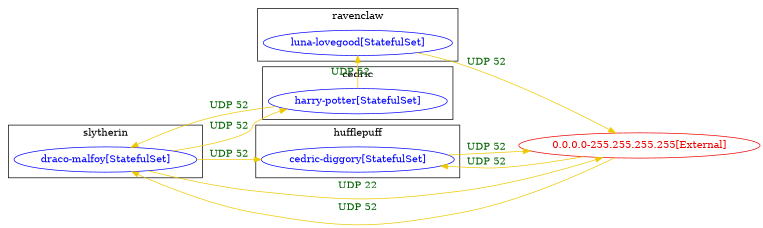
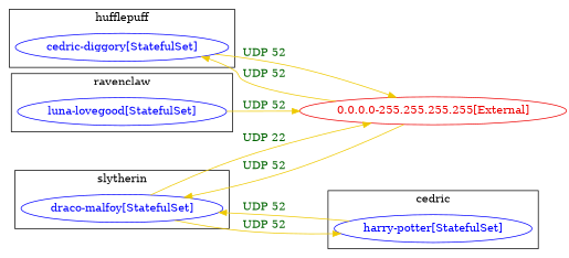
  digraph {
    rankdir=LR
    node [color=blue fontcolor=blue]
    edge [color=gold2 fontcolor=darkgreen weight=1]
    n1 [label="cedric-diggory[StatefulSet]"]
    n2 [label="harry-potter[StatefulSet]"]
    n3 [label="luna-lovegood[StatefulSet]"]
    n4 [label="draco-malfoy[StatefulSet]"]
    n5 [color=red2 fontcolor=red2 label="0.0.0.0-255.255.255.255[External]"]
    subgraph cluster_1 {
      color=black
      fontcolor=black
      label=hufflepuff
      n1
    }
    subgraph cluster_2 {
      color=black
      fontcolor=black
      label=cedric
      n2
    }
    subgraph cluster_3 {
      color=black
      fontcolor=black
      label=ravenclaw
      n3
    }
    subgraph cluster_4 {
      color=black
      fontcolor=black
      label=slytherin
      n4
    }
    n1 -> n5 [label="UDP 52"]
-   n2 -> n3 [label="UDP 52" weight=0.5]
    n2 -> n4 [label="UDP 52" weight=0.5]
    n3 -> n5 [label="UDP 52"]
-   n4 -> n1 [label="UDP 52"]
    n4 -> n2 [label="UDP 52"]
    n4 -> n5 [label="UDP 22"]
    n5 -> n1 [label="UDP 52" weight=0.5]
    n5 -> n4 [label="UDP 52" weight=0.5]
  }
